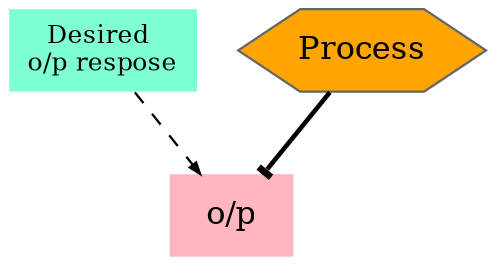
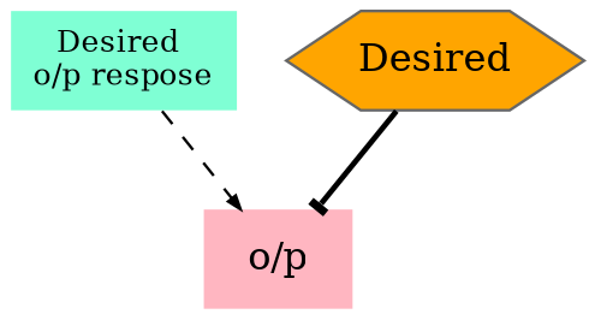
  digraph {
    rankdir=TB
    node [color=gray40 shape=none style=filled]
    edge [arrowsize=0.5]
    n1 [fillcolor=aquamarine fontsize=11 label="Desired \no/p respose"]
    n2 [color=purple fillcolor=lightpink label="o/p"]
-   n3 [fillcolor=orange label=Process shape=hexagon]
+   n3 [fillcolor=orange label=Desired shape=hexagon]
    n1 -> n2 [arrowhead=normal style=dashed]
    n3 -> n2 [arrowhead=tee style=bold]
  }
